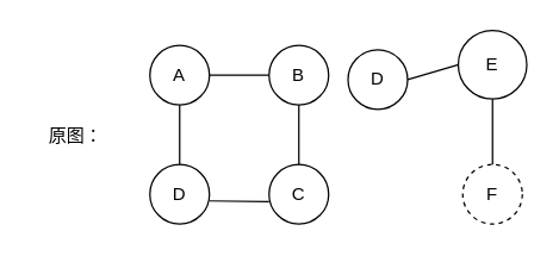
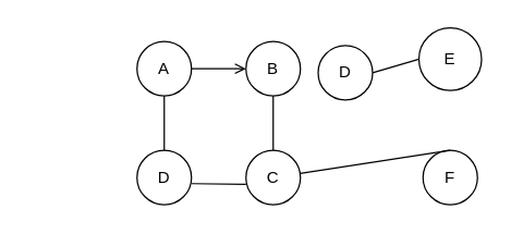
  <mxCell id="0" />
  <mxCell id="1" parent="0" />
  <mxCell id="2" value="A" style="ellipse;whiteSpace=wrap;html=1;aspect=fixed;" vertex="1" parent="1"><mxGeometry x="100" y="30" width="40" height="40" as="geometry" /></mxCell>
  <mxCell id="3" value="B" style="ellipse;whiteSpace=wrap;html=1;aspect=fixed;" vertex="1" parent="1"><mxGeometry x="180" y="30" width="40" height="40" as="geometry" /></mxCell>
  <mxCell id="4" value="D" style="ellipse;whiteSpace=wrap;html=1;aspect=fixed;" vertex="1" parent="1"><mxGeometry x="233" y="33" width="40" height="40" as="geometry" /></mxCell>
  <mxCell id="5" value="E" style="ellipse;whiteSpace=wrap;html=1;aspect=fixed;" vertex="1" parent="1"><mxGeometry x="307" y="20" width="46" height="46" as="geometry" /></mxCell>
  <mxCell id="6" value="D" style="ellipse;whiteSpace=wrap;html=1;aspect=fixed;" vertex="1" parent="1"><mxGeometry x="100" y="110" width="40" height="40" as="geometry" /></mxCell>
  <mxCell id="7" value="C" style="ellipse;whiteSpace=wrap;html=1;aspect=fixed;" vertex="1" parent="1"><mxGeometry x="180" y="110" width="40" height="40" as="geometry" /></mxCell>
- <mxCell id="8" value="F" style="ellipse;whiteSpace=wrap;html=1;aspect=fixed;dashed=1;" vertex="1" parent="1"><mxGeometry x="310" y="110" width="40" height="40" as="geometry" /></mxCell>
- <mxCell id="9" value="" style="endArrow=none;html=1;rounded=0;entryX=0;entryY=0.5;entryDx=0;entryDy=0;exitX=1;exitY=0.5;exitDx=0;exitDy=0;" edge="1" parent="1" source="2" target="3"><mxGeometry width="50" height="50" relative="1" as="geometry"><mxPoint x="140" y="-40" as="sourcePoint" /><mxPoint x="190" y="-90" as="targetPoint" /></mxGeometry></mxCell>
+ <mxCell id="8" value="F" style="ellipse;whiteSpace=wrap;html=1;aspect=fixed;" vertex="1" parent="1"><mxGeometry x="310" y="110" width="40" height="40" as="geometry" /></mxCell>
+ <mxCell id="9" value="" style="endArrow=open;html=1;rounded=0;entryX=0;entryY=0.5;entryDx=0;entryDy=0;exitX=1;exitY=0.5;exitDx=0;exitDy=0;" edge="1" parent="1" source="2" target="3"><mxGeometry width="50" height="50" relative="1" as="geometry"><mxPoint x="140" y="-40" as="sourcePoint" /><mxPoint x="190" y="-90" as="targetPoint" /></mxGeometry></mxCell>
  <mxCell id="10" value="" style="endArrow=none;html=1;rounded=0;exitX=1;exitY=0.5;exitDx=0;exitDy=0;" edge="1" parent="1"><mxGeometry width="50" height="50" relative="1" as="geometry"><mxPoint x="140" y="134.5" as="sourcePoint" /><mxPoint x="180" y="135" as="targetPoint" /></mxGeometry></mxCell>
  <mxCell id="11" value="" style="endArrow=none;html=1;rounded=0;entryX=0.5;entryY=0;entryDx=0;entryDy=0;exitX=0.5;exitY=1;exitDx=0;exitDy=0;" edge="1" parent="1" source="2" target="6"><mxGeometry width="50" height="50" relative="1" as="geometry"><mxPoint x="160" y="-30" as="sourcePoint" /><mxPoint x="210" y="-30" as="targetPoint" /></mxGeometry></mxCell>
  <mxCell id="12" value="" style="endArrow=none;html=1;rounded=0;entryX=0.5;entryY=0;entryDx=0;entryDy=0;exitX=0.5;exitY=1;exitDx=0;exitDy=0;" edge="1" parent="1" source="3" target="7"><mxGeometry width="50" height="50" relative="1" as="geometry"><mxPoint x="170" y="-20" as="sourcePoint" /><mxPoint x="220" y="-20" as="targetPoint" /></mxGeometry></mxCell>
  <mxCell id="13" value="" style="endArrow=none;html=1;rounded=0;exitX=1;exitY=0.5;exitDx=0;exitDy=0;entryX=0;entryY=0.5;entryDx=0;entryDy=0;" edge="1" parent="1" source="4" target="5"><mxGeometry width="50" height="50" relative="1" as="geometry"><mxPoint x="373" y="-42.5" as="sourcePoint" /><mxPoint x="413" y="-42" as="targetPoint" /></mxGeometry></mxCell>
- <mxCell id="14" value="" style="endArrow=none;html=1;rounded=0;entryX=0.5;entryY=1;entryDx=0;entryDy=0;exitX=0.5;exitY=0;exitDx=0;exitDy=0;" edge="1" parent="1" source="8" target="5"><mxGeometry width="50" height="50" relative="1" as="geometry"><mxPoint x="153" y="18" as="sourcePoint" /><mxPoint x="203" y="18" as="targetPoint" /></mxGeometry></mxCell>
- <mxCell id="15" value="原图：" style="text;html=1;align=center;verticalAlign=middle;resizable=0;points=[];autosize=1;strokeColor=none;fillColor=none;fontFamily=Comic Sans MS;" vertex="1" parent="1"><mxGeometry x="20" y="76" width="60" height="30" as="geometry" /></mxCell>
+ <mxCell id="14" value="" style="endArrow=none;html=1;rounded=0;exitX=0.5;exitY=0;exitDx=0;exitDy=0;" edge="1" parent="1" source="8" target="7"><mxGeometry width="50" height="50" relative="1" as="geometry"><mxPoint x="153" y="18" as="sourcePoint" /><mxPoint x="203" y="18" as="targetPoint" /></mxGeometry></mxCell>
